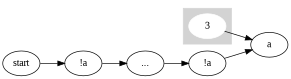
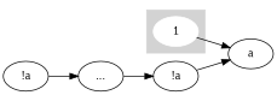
  digraph {
    fontname="Liberation Serif"
    rankdir=LR
    node [fontname="Liberation Serif"]
    edge [fontname="Liberation Serif"]
-   n1 [color=white label=3 style=filled]
+   n1 [color=white label=1 style=filled]
    n2 [label=a]
-   n3 [label=start]
    n4 [label="!a"]
    n5 [label="..."]
    n6 [label="!a"]
    subgraph cluster_1 {
      color=lightgrey
      style=filled
      n1
    }
    n1 -> n2
-   n3 -> n4
    n4 -> n5
    n5 -> n6
    n6 -> n2
  }
